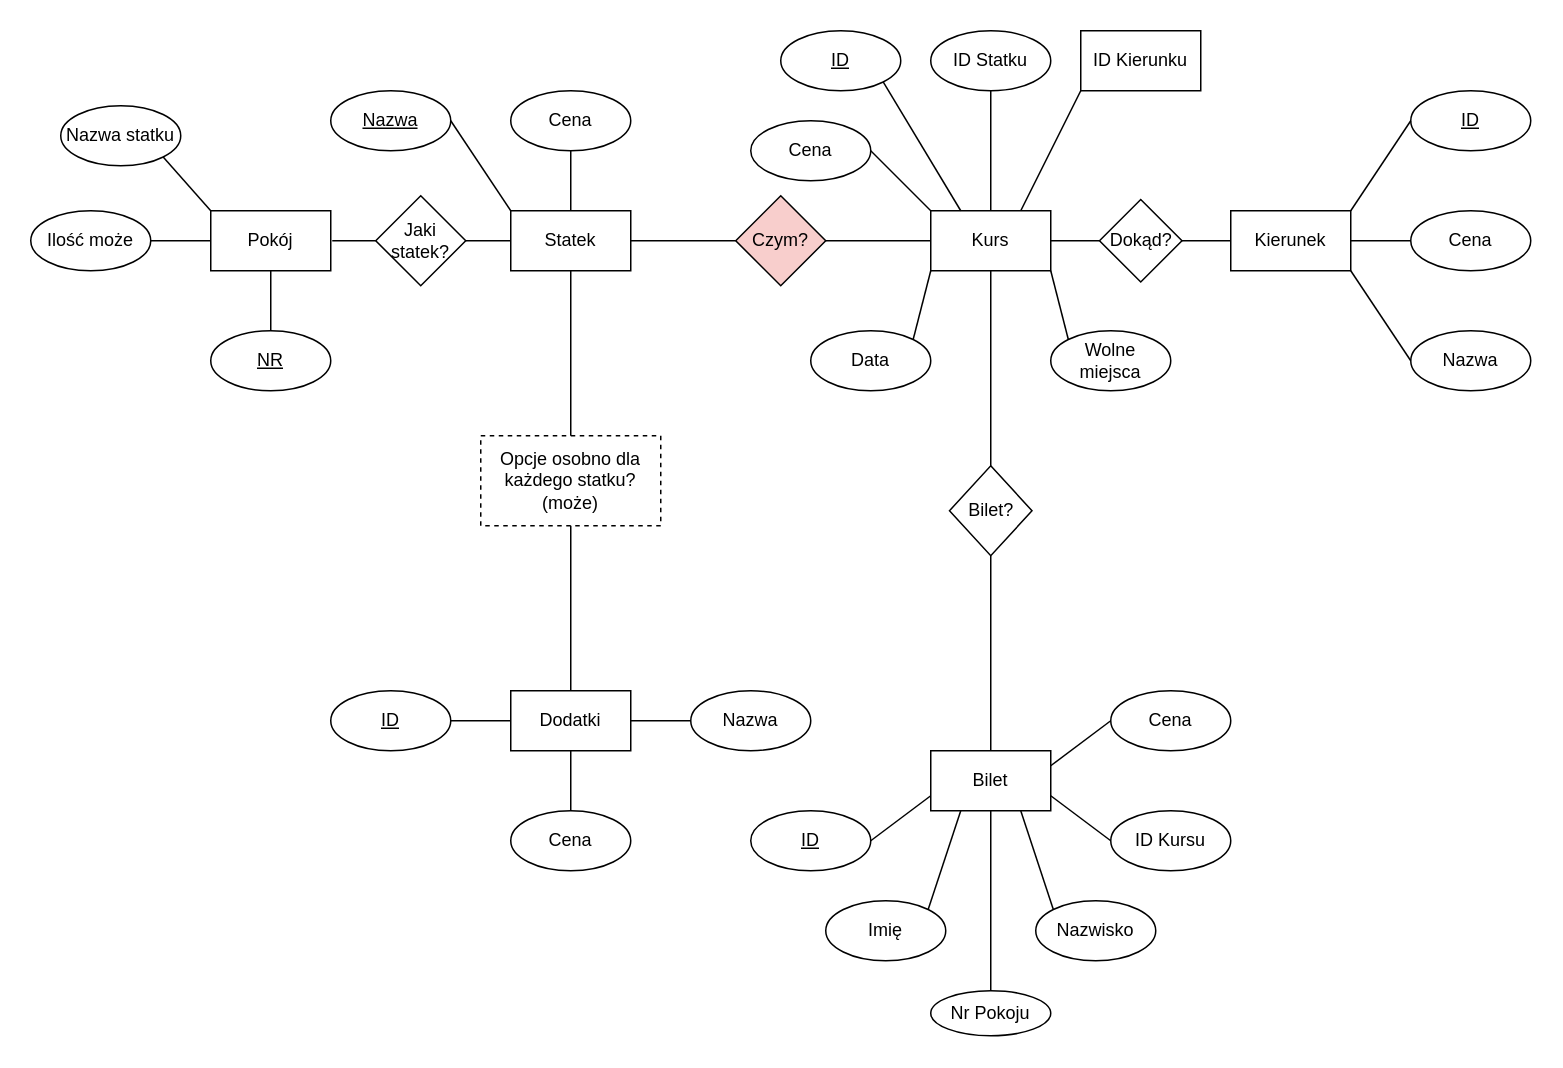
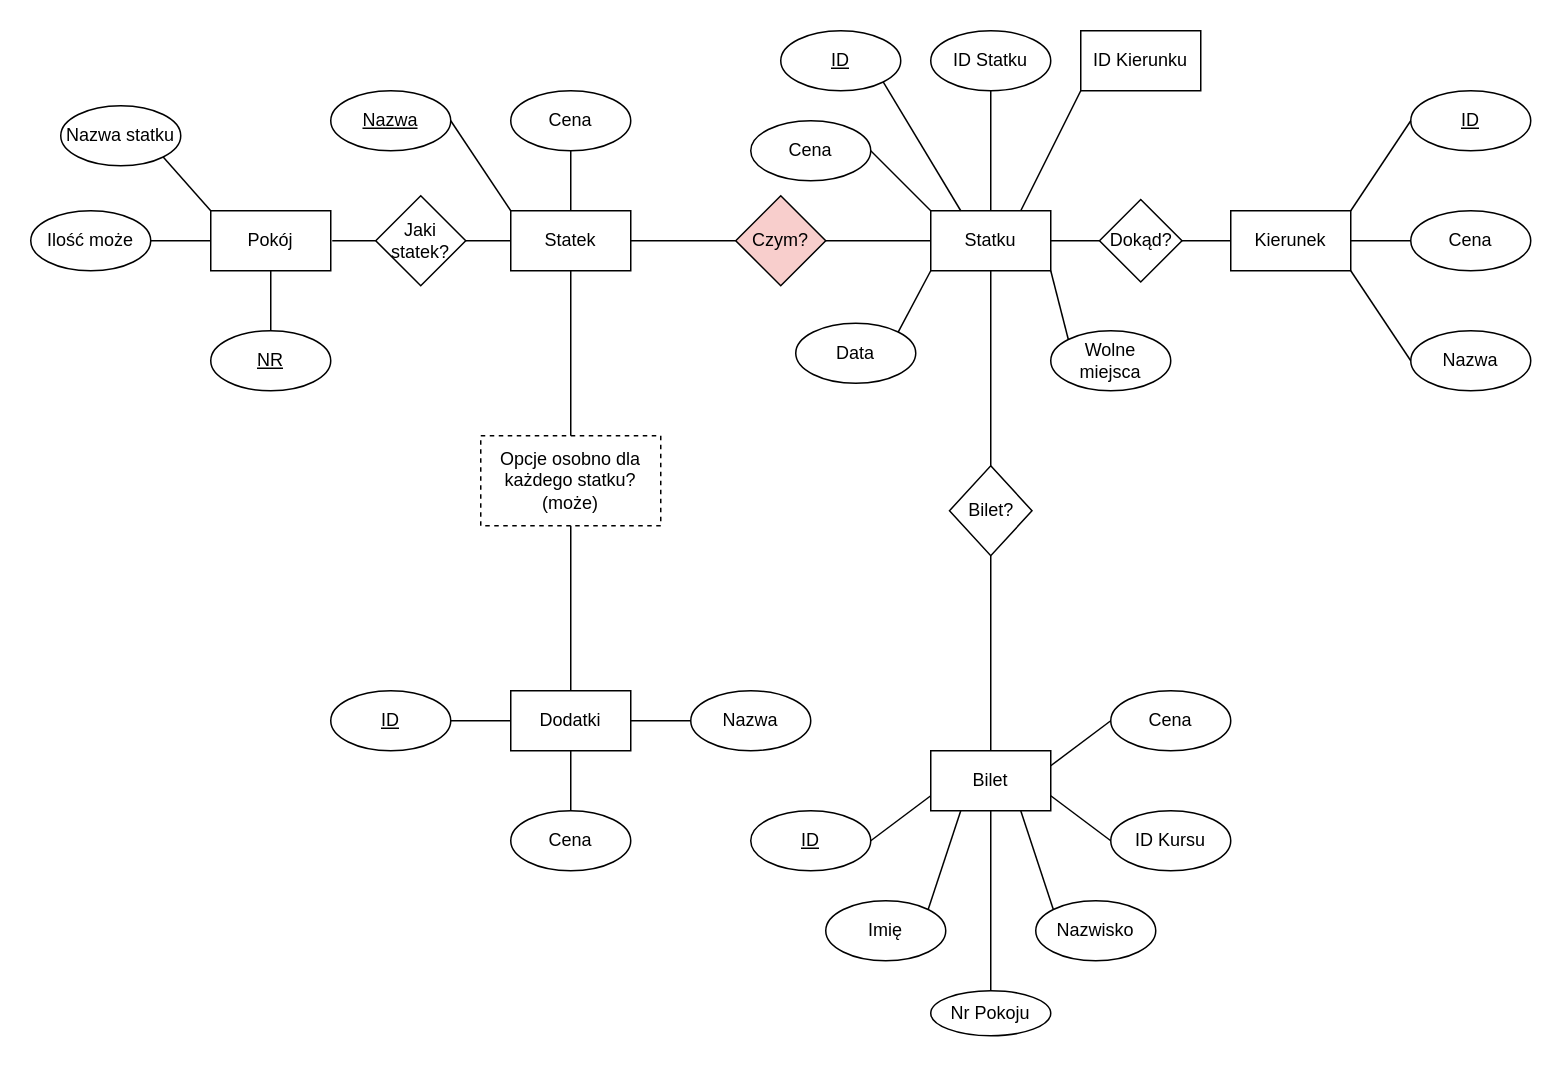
  <mxCell id="0" />
  <mxCell id="1" parent="0" />
  <mxCell id="2" value="Statek" style="rounded=0;whiteSpace=wrap;html=1;" parent="1" vertex="1"><mxGeometry x="340" y="140" width="80" height="40" as="geometry" /></mxCell>
  <mxCell id="3" value="Nazwa" style="ellipse;whiteSpace=wrap;html=1;fontStyle=4" parent="1" vertex="1"><mxGeometry x="220" y="60" width="80" height="40" as="geometry" /></mxCell>
  <mxCell id="4" value="Kierunek" style="rounded=0;whiteSpace=wrap;html=1;" parent="1" vertex="1"><mxGeometry x="820" y="140" width="80" height="40" as="geometry" /></mxCell>
  <mxCell id="5" value="ID" style="ellipse;whiteSpace=wrap;html=1;fontStyle=4" parent="1" vertex="1"><mxGeometry x="940" y="60" width="80" height="40" as="geometry" /></mxCell>
  <mxCell id="6" value="Nazwa" style="ellipse;whiteSpace=wrap;html=1;fontStyle=0" parent="1" vertex="1"><mxGeometry x="940" y="220" width="80" height="40" as="geometry" /></mxCell>
- <mxCell id="7" value="Kurs" style="rounded=0;whiteSpace=wrap;html=1;" parent="1" vertex="1"><mxGeometry x="620" y="140" width="80" height="40" as="geometry" /></mxCell>
+ <mxCell id="7" value="Statku" style="rounded=0;whiteSpace=wrap;html=1;" parent="1" vertex="1"><mxGeometry x="620" y="140" width="80" height="40" as="geometry" /></mxCell>
  <mxCell id="8" value="ID" style="ellipse;whiteSpace=wrap;html=1;fontStyle=4" parent="1" vertex="1"><mxGeometry x="520" y="20" width="80" height="40" as="geometry" /></mxCell>
  <mxCell id="9" value="ID Statku" style="ellipse;whiteSpace=wrap;html=1;fontStyle=0" parent="1" vertex="1"><mxGeometry x="620" y="20" width="80" height="40" as="geometry" /></mxCell>
  <mxCell id="10" value="ID Kierunku" style="whiteSpace=wrap;html=1;fontStyle=0;rounded=0;" parent="1" vertex="1"><mxGeometry x="720" y="20" width="80" height="40" as="geometry" /></mxCell>
  <mxCell id="11" value="" style="endArrow=none;html=1;rounded=0;exitX=0;exitY=0;exitDx=0;exitDy=0;entryX=1;entryY=0.5;entryDx=0;entryDy=0;" parent="1" source="2" target="3" edge="1"><mxGeometry width="50" height="50" relative="1" as="geometry"><mxPoint x="330" y="110" as="sourcePoint" /><mxPoint x="380" y="60" as="targetPoint" /></mxGeometry></mxCell>
  <mxCell id="12" value="" style="endArrow=none;html=1;rounded=0;entryX=0;entryY=0.5;entryDx=0;entryDy=0;exitX=1;exitY=0;exitDx=0;exitDy=0;" parent="1" source="4" target="5" edge="1"><mxGeometry width="50" height="50" relative="1" as="geometry"><mxPoint x="650" y="380" as="sourcePoint" /><mxPoint x="700" y="330" as="targetPoint" /></mxGeometry></mxCell>
  <mxCell id="13" value="" style="endArrow=none;html=1;rounded=0;entryX=0;entryY=0.5;entryDx=0;entryDy=0;exitX=1;exitY=1;exitDx=0;exitDy=0;" parent="1" source="4" target="6" edge="1"><mxGeometry width="50" height="50" relative="1" as="geometry"><mxPoint x="650" y="380" as="sourcePoint" /><mxPoint x="700" y="330" as="targetPoint" /></mxGeometry></mxCell>
  <mxCell id="14" value="Dokąd?" style="rhombus;whiteSpace=wrap;html=1;" parent="1" vertex="1"><mxGeometry x="732.5" y="132.5" width="55" height="55" as="geometry" /></mxCell>
  <mxCell id="15" value="" style="endArrow=none;html=1;rounded=0;entryX=0;entryY=0.5;entryDx=0;entryDy=0;exitX=1;exitY=0.5;exitDx=0;exitDy=0;" parent="1" source="14" target="4" edge="1"><mxGeometry width="50" height="50" relative="1" as="geometry"><mxPoint x="650" y="380" as="sourcePoint" /><mxPoint x="700" y="330" as="targetPoint" /></mxGeometry></mxCell>
  <mxCell id="16" value="" style="endArrow=none;html=1;rounded=0;entryX=0;entryY=0.5;entryDx=0;entryDy=0;exitX=1;exitY=0.5;exitDx=0;exitDy=0;" parent="1" source="7" target="14" edge="1"><mxGeometry width="50" height="50" relative="1" as="geometry"><mxPoint x="650" y="380" as="sourcePoint" /><mxPoint x="700" y="330" as="targetPoint" /></mxGeometry></mxCell>
  <mxCell id="17" value="Czym?" style="rhombus;whiteSpace=wrap;html=1;fillColor=#f8cecc;" parent="1" vertex="1"><mxGeometry x="490" y="130" width="60" height="60" as="geometry" /></mxCell>
  <mxCell id="18" value="" style="endArrow=none;html=1;rounded=0;entryX=0;entryY=0.5;entryDx=0;entryDy=0;exitX=1;exitY=0.5;exitDx=0;exitDy=0;" parent="1" source="17" edge="1"><mxGeometry width="50" height="50" relative="1" as="geometry"><mxPoint x="450" y="380" as="sourcePoint" /><mxPoint x="620" y="160" as="targetPoint" /></mxGeometry></mxCell>
  <mxCell id="19" value="" style="endArrow=none;html=1;rounded=0;entryX=0;entryY=0.5;entryDx=0;entryDy=0;exitX=1;exitY=0.5;exitDx=0;exitDy=0;" parent="1" source="2" target="17" edge="1"><mxGeometry width="50" height="50" relative="1" as="geometry"><mxPoint x="500" y="160" as="sourcePoint" /><mxPoint x="500" y="330" as="targetPoint" /></mxGeometry></mxCell>
  <mxCell id="20" value="" style="endArrow=none;html=1;rounded=0;entryX=0.5;entryY=1;entryDx=0;entryDy=0;" parent="1" target="9" edge="1"><mxGeometry width="50" height="50" relative="1" as="geometry"><mxPoint x="660" y="140" as="sourcePoint" /><mxPoint x="700" y="330" as="targetPoint" /></mxGeometry></mxCell>
  <mxCell id="21" value="" style="endArrow=none;html=1;rounded=0;entryX=0;entryY=1;entryDx=0;entryDy=0;exitX=0.75;exitY=0;exitDx=0;exitDy=0;" parent="1" source="7" target="10" edge="1"><mxGeometry width="50" height="50" relative="1" as="geometry"><mxPoint x="650" y="380" as="sourcePoint" /><mxPoint x="700" y="330" as="targetPoint" /></mxGeometry></mxCell>
  <mxCell id="22" value="" style="endArrow=none;html=1;rounded=0;entryX=1;entryY=1;entryDx=0;entryDy=0;exitX=0.25;exitY=0;exitDx=0;exitDy=0;" parent="1" source="7" target="8" edge="1"><mxGeometry width="50" height="50" relative="1" as="geometry"><mxPoint x="650" y="380" as="sourcePoint" /><mxPoint x="700" y="330" as="targetPoint" /></mxGeometry></mxCell>
  <mxCell id="23" value="Bilet" style="rounded=0;whiteSpace=wrap;html=1;" parent="1" vertex="1"><mxGeometry x="620" y="500" width="80" height="40" as="geometry" /></mxCell>
  <mxCell id="24" value="ID" style="ellipse;whiteSpace=wrap;html=1;fontStyle=4" parent="1" vertex="1"><mxGeometry x="500" y="540" width="80" height="40" as="geometry" /></mxCell>
  <mxCell id="25" value="Imię" style="ellipse;whiteSpace=wrap;html=1;fontStyle=0" parent="1" vertex="1"><mxGeometry x="550" y="600" width="80" height="40" as="geometry" /></mxCell>
  <mxCell id="26" value="Nazwisko" style="ellipse;whiteSpace=wrap;html=1;fontStyle=0" parent="1" vertex="1"><mxGeometry x="690" y="600" width="80" height="40" as="geometry" /></mxCell>
  <mxCell id="27" value="ID Kursu" style="ellipse;whiteSpace=wrap;html=1;fontStyle=0" parent="1" vertex="1"><mxGeometry x="740" y="540" width="80" height="40" as="geometry" /></mxCell>
  <mxCell id="28" value="Nr Pokoju" style="ellipse;whiteSpace=wrap;html=1;fontStyle=0" parent="1" vertex="1"><mxGeometry x="620" y="660" width="80" height="30" as="geometry" /></mxCell>
  <mxCell id="29" value="Bilet?" style="rhombus;whiteSpace=wrap;html=1;" parent="1" vertex="1"><mxGeometry x="632.5" y="310" width="55" height="60" as="geometry" /></mxCell>
  <mxCell id="30" value="" style="endArrow=none;html=1;rounded=0;exitX=0.5;exitY=0;exitDx=0;exitDy=0;" parent="1" source="29" edge="1"><mxGeometry width="50" height="50" relative="1" as="geometry"><mxPoint x="610" y="230" as="sourcePoint" /><mxPoint x="660" y="180" as="targetPoint" /></mxGeometry></mxCell>
  <mxCell id="31" value="" style="endArrow=none;html=1;rounded=0;exitX=0.5;exitY=0;exitDx=0;exitDy=0;entryX=0.5;entryY=1;entryDx=0;entryDy=0;" parent="1" source="23" target="29" edge="1"><mxGeometry width="50" height="50" relative="1" as="geometry"><mxPoint x="462.5" y="525" as="sourcePoint" /><mxPoint x="512.5" y="445" as="targetPoint" /></mxGeometry></mxCell>
  <mxCell id="32" value="" style="endArrow=none;html=1;rounded=0;entryX=0;entryY=0.75;entryDx=0;entryDy=0;exitX=1;exitY=0.5;exitDx=0;exitDy=0;" parent="1" source="24" target="23" edge="1"><mxGeometry width="50" height="50" relative="1" as="geometry"><mxPoint x="650" y="460" as="sourcePoint" /><mxPoint x="700" y="410" as="targetPoint" /></mxGeometry></mxCell>
  <mxCell id="33" value="" style="endArrow=none;html=1;rounded=0;entryX=0.25;entryY=1;entryDx=0;entryDy=0;exitX=1;exitY=0;exitDx=0;exitDy=0;" parent="1" source="25" target="23" edge="1"><mxGeometry width="50" height="50" relative="1" as="geometry"><mxPoint x="650" y="460" as="sourcePoint" /><mxPoint x="700" y="410" as="targetPoint" /></mxGeometry></mxCell>
  <mxCell id="34" value="" style="endArrow=none;html=1;rounded=0;exitX=0.5;exitY=1;exitDx=0;exitDy=0;entryX=0.5;entryY=0;entryDx=0;entryDy=0;" parent="1" source="23" target="28" edge="1"><mxGeometry width="50" height="50" relative="1" as="geometry"><mxPoint x="650" y="460" as="sourcePoint" /><mxPoint x="700" y="410" as="targetPoint" /></mxGeometry></mxCell>
  <mxCell id="35" value="" style="endArrow=none;html=1;rounded=0;entryX=0.75;entryY=1;entryDx=0;entryDy=0;exitX=0;exitY=0;exitDx=0;exitDy=0;" parent="1" source="26" target="23" edge="1"><mxGeometry width="50" height="50" relative="1" as="geometry"><mxPoint x="650" y="460" as="sourcePoint" /><mxPoint x="700" y="410" as="targetPoint" /></mxGeometry></mxCell>
  <mxCell id="36" value="" style="endArrow=none;html=1;rounded=0;entryX=1;entryY=0.75;entryDx=0;entryDy=0;exitX=0;exitY=0.5;exitDx=0;exitDy=0;" parent="1" source="27" target="23" edge="1"><mxGeometry width="50" height="50" relative="1" as="geometry"><mxPoint x="650" y="460" as="sourcePoint" /><mxPoint x="700" y="410" as="targetPoint" /></mxGeometry></mxCell>
  <mxCell id="37" value="Cena" style="ellipse;whiteSpace=wrap;html=1;fontStyle=0" parent="1" vertex="1"><mxGeometry x="740" y="460" width="80" height="40" as="geometry" /></mxCell>
  <mxCell id="38" value="" style="endArrow=none;html=1;rounded=0;entryX=0;entryY=0.5;entryDx=0;entryDy=0;exitX=1;exitY=0.25;exitDx=0;exitDy=0;" parent="1" source="23" target="37" edge="1"><mxGeometry width="50" height="50" relative="1" as="geometry"><mxPoint x="650" y="460" as="sourcePoint" /><mxPoint x="700" y="410" as="targetPoint" /></mxGeometry></mxCell>
- <mxCell id="39" value="Data" style="ellipse;whiteSpace=wrap;html=1;fontStyle=0" parent="1" vertex="1"><mxGeometry x="540" y="220" width="80" height="40" as="geometry" /></mxCell>
+ <mxCell id="39" value="Data" style="ellipse;whiteSpace=wrap;html=1;fontStyle=0" parent="1" vertex="1"><mxGeometry x="530" y="215" width="80" height="40" as="geometry" /></mxCell>
  <mxCell id="40" value="" style="endArrow=none;html=1;rounded=0;exitX=1;exitY=0;exitDx=0;exitDy=0;" parent="1" source="39" edge="1"><mxGeometry width="50" height="50" relative="1" as="geometry"><mxPoint x="570" y="230" as="sourcePoint" /><mxPoint x="620" y="180" as="targetPoint" /></mxGeometry></mxCell>
  <mxCell id="41" value="Wolne&lt;br&gt;miejsca" style="ellipse;whiteSpace=wrap;html=1;fontStyle=0" parent="1" vertex="1"><mxGeometry x="700" y="220" width="80" height="40" as="geometry" /></mxCell>
  <mxCell id="42" value="" style="endArrow=none;html=1;rounded=0;entryX=1;entryY=1;entryDx=0;entryDy=0;exitX=0;exitY=0;exitDx=0;exitDy=0;" parent="1" source="41" target="7" edge="1"><mxGeometry width="50" height="50" relative="1" as="geometry"><mxPoint x="650" y="380" as="sourcePoint" /><mxPoint x="700" y="330" as="targetPoint" /></mxGeometry></mxCell>
  <mxCell id="43" value="Dodatki" style="rounded=0;whiteSpace=wrap;html=1;" parent="1" vertex="1"><mxGeometry x="340" y="460" width="80" height="40" as="geometry" /></mxCell>
  <mxCell id="44" value="ID" style="ellipse;whiteSpace=wrap;html=1;fontStyle=4" parent="1" vertex="1"><mxGeometry x="220" y="460" width="80" height="40" as="geometry" /></mxCell>
  <mxCell id="45" value="Nazwa" style="ellipse;whiteSpace=wrap;html=1;fontStyle=0" parent="1" vertex="1"><mxGeometry x="460" y="460" width="80" height="40" as="geometry" /></mxCell>
  <mxCell id="46" value="Cena" style="ellipse;whiteSpace=wrap;html=1;fontStyle=0" parent="1" vertex="1"><mxGeometry x="340" y="540" width="80" height="40" as="geometry" /></mxCell>
  <mxCell id="47" value="" style="endArrow=none;html=1;rounded=0;exitX=0;exitY=0.5;exitDx=0;exitDy=0;entryX=1;entryY=0.5;entryDx=0;entryDy=0;" parent="1" source="43" target="44" edge="1"><mxGeometry width="50" height="50" relative="1" as="geometry"><mxPoint x="330" y="470" as="sourcePoint" /><mxPoint x="380" y="420" as="targetPoint" /></mxGeometry></mxCell>
  <mxCell id="48" value="" style="endArrow=none;html=1;rounded=0;exitX=1;exitY=0.5;exitDx=0;exitDy=0;" parent="1" source="43" edge="1"><mxGeometry width="50" height="50" relative="1" as="geometry"><mxPoint x="410" y="530" as="sourcePoint" /><mxPoint x="460" y="480" as="targetPoint" /></mxGeometry></mxCell>
  <mxCell id="49" value="" style="endArrow=none;html=1;rounded=0;exitX=0.5;exitY=0;exitDx=0;exitDy=0;" parent="1" source="46" edge="1"><mxGeometry width="50" height="50" relative="1" as="geometry"><mxPoint x="330" y="550" as="sourcePoint" /><mxPoint x="380" y="500" as="targetPoint" /></mxGeometry></mxCell>
  <mxCell id="50" value="Cena" style="ellipse;whiteSpace=wrap;html=1;fontStyle=0" parent="1" vertex="1"><mxGeometry x="340" y="60" width="80" height="40" as="geometry" /></mxCell>
  <mxCell id="51" value="Cena" style="ellipse;whiteSpace=wrap;html=1;fontStyle=0" parent="1" vertex="1"><mxGeometry x="940" y="140" width="80" height="40" as="geometry" /></mxCell>
  <mxCell id="52" value="" style="endArrow=none;html=1;rounded=0;entryX=0;entryY=0.5;entryDx=0;entryDy=0;exitX=1;exitY=0.5;exitDx=0;exitDy=0;" parent="1" source="4" target="51" edge="1"><mxGeometry width="50" height="50" relative="1" as="geometry"><mxPoint x="650" y="270" as="sourcePoint" /><mxPoint x="700" y="220" as="targetPoint" /></mxGeometry></mxCell>
  <mxCell id="53" value="" style="endArrow=none;html=1;rounded=0;entryX=0.5;entryY=1;entryDx=0;entryDy=0;exitX=0.5;exitY=0;exitDx=0;exitDy=0;" parent="1" source="2" target="50" edge="1"><mxGeometry width="50" height="50" relative="1" as="geometry"><mxPoint x="570" y="270" as="sourcePoint" /><mxPoint x="620" y="220" as="targetPoint" /></mxGeometry></mxCell>
  <mxCell id="54" value="Opcje osobno dla każdego statku?&lt;br&gt;(może)" style="rounded=0;whiteSpace=wrap;html=1;dashed=1;" parent="1" vertex="1"><mxGeometry x="320" y="290" width="120" height="60" as="geometry" /></mxCell>
  <mxCell id="55" value="" style="endArrow=none;html=1;rounded=0;entryX=0.5;entryY=1;entryDx=0;entryDy=0;exitX=0.5;exitY=0;exitDx=0;exitDy=0;" parent="1" source="54" target="2" edge="1"><mxGeometry width="50" height="50" relative="1" as="geometry"><mxPoint x="650" y="360" as="sourcePoint" /><mxPoint x="700" y="310" as="targetPoint" /></mxGeometry></mxCell>
  <mxCell id="56" value="" style="endArrow=none;html=1;rounded=0;entryX=0.5;entryY=1;entryDx=0;entryDy=0;exitX=0.5;exitY=0;exitDx=0;exitDy=0;" parent="1" source="43" target="54" edge="1"><mxGeometry width="50" height="50" relative="1" as="geometry"><mxPoint x="650" y="360" as="sourcePoint" /><mxPoint x="700" y="310" as="targetPoint" /></mxGeometry></mxCell>
  <mxCell id="57" value="Cena" style="ellipse;whiteSpace=wrap;html=1;fontStyle=0" parent="1" vertex="1"><mxGeometry x="500" y="80" width="80" height="40" as="geometry" /></mxCell>
  <mxCell id="58" value="" style="endArrow=none;html=1;rounded=0;entryX=1;entryY=0.5;entryDx=0;entryDy=0;exitX=0;exitY=0;exitDx=0;exitDy=0;" parent="1" source="7" target="57" edge="1"><mxGeometry width="50" height="50" relative="1" as="geometry"><mxPoint x="600" y="220" as="sourcePoint" /><mxPoint x="650" y="170" as="targetPoint" /></mxGeometry></mxCell>
  <mxCell id="59" value="Pokój" style="rounded=0;whiteSpace=wrap;html=1;" parent="1" vertex="1"><mxGeometry x="140" y="140" width="80" height="40" as="geometry" /></mxCell>
  <mxCell id="60" value="Jaki statek?" style="rhombus;whiteSpace=wrap;html=1;" parent="1" vertex="1"><mxGeometry x="250" y="130" width="60" height="60" as="geometry" /></mxCell>
  <mxCell id="61" value="" style="endArrow=none;html=1;rounded=0;exitX=1;exitY=0.5;exitDx=0;exitDy=0;" parent="1" source="60" edge="1"><mxGeometry width="50" height="50" relative="1" as="geometry"><mxPoint x="600" y="210" as="sourcePoint" /><mxPoint x="340" y="160" as="targetPoint" /></mxGeometry></mxCell>
  <mxCell id="62" value="" style="endArrow=none;html=1;rounded=0;entryX=0;entryY=0.5;entryDx=0;entryDy=0;" parent="1" target="60" edge="1"><mxGeometry width="50" height="50" relative="1" as="geometry"><mxPoint x="221" y="160" as="sourcePoint" /><mxPoint x="230" y="160" as="targetPoint" /></mxGeometry></mxCell>
  <mxCell id="63" value="NR" style="ellipse;whiteSpace=wrap;html=1;fontStyle=4" parent="1" vertex="1"><mxGeometry x="140" y="220" width="80" height="40" as="geometry" /></mxCell>
  <mxCell id="64" value="" style="endArrow=none;html=1;rounded=0;exitX=0.5;exitY=1;exitDx=0;exitDy=0;entryX=0.5;entryY=0;entryDx=0;entryDy=0;" parent="1" source="59" target="63" edge="1"><mxGeometry width="50" height="50" relative="1" as="geometry"><mxPoint x="560" y="210" as="sourcePoint" /><mxPoint x="610" y="160" as="targetPoint" /></mxGeometry></mxCell>
  <mxCell id="65" value="Ilość może" style="ellipse;whiteSpace=wrap;html=1;" parent="1" vertex="1"><mxGeometry x="20" y="140" width="80" height="40" as="geometry" /></mxCell>
  <mxCell id="66" value="" style="endArrow=none;html=1;rounded=0;entryX=0;entryY=0.5;entryDx=0;entryDy=0;exitX=1;exitY=0.5;exitDx=0;exitDy=0;" parent="1" source="65" target="59" edge="1"><mxGeometry width="50" height="50" relative="1" as="geometry"><mxPoint x="160" y="230" as="sourcePoint" /><mxPoint x="210" y="180" as="targetPoint" /></mxGeometry></mxCell>
  <mxCell id="67" value="Nazwa statku" style="ellipse;whiteSpace=wrap;html=1;fontStyle=0" parent="1" vertex="1"><mxGeometry x="40" y="70" width="80" height="40" as="geometry" /></mxCell>
  <mxCell id="68" value="" style="endArrow=none;html=1;rounded=0;exitX=1;exitY=1;exitDx=0;exitDy=0;entryX=0;entryY=0;entryDx=0;entryDy=0;" parent="1" source="67" target="59" edge="1"><mxGeometry width="50" height="50" relative="1" as="geometry"><mxPoint x="160" y="230" as="sourcePoint" /><mxPoint x="210" y="180" as="targetPoint" /></mxGeometry></mxCell>
